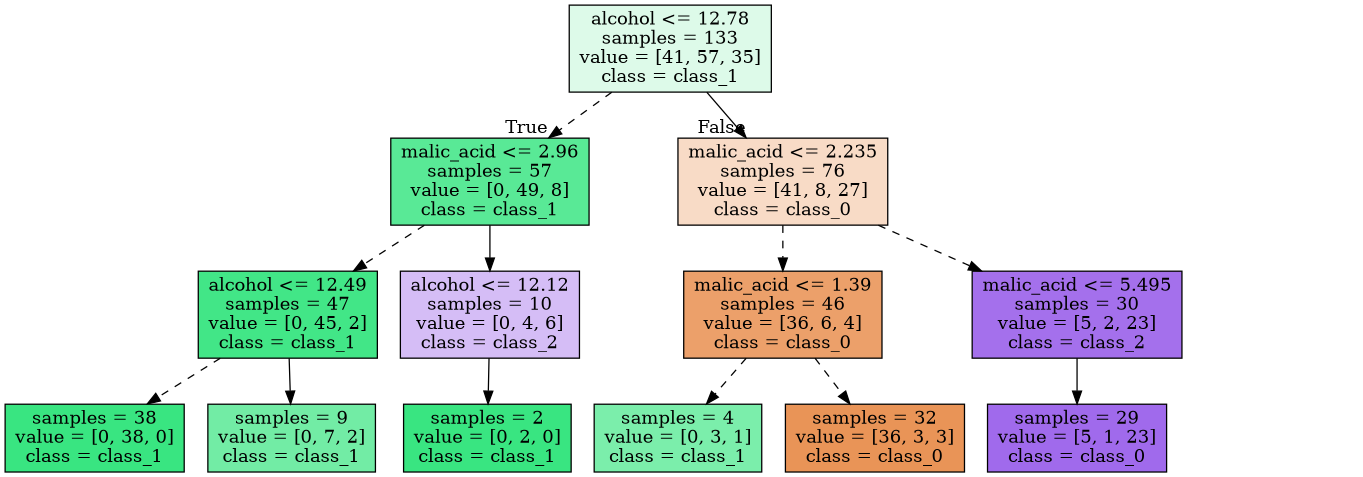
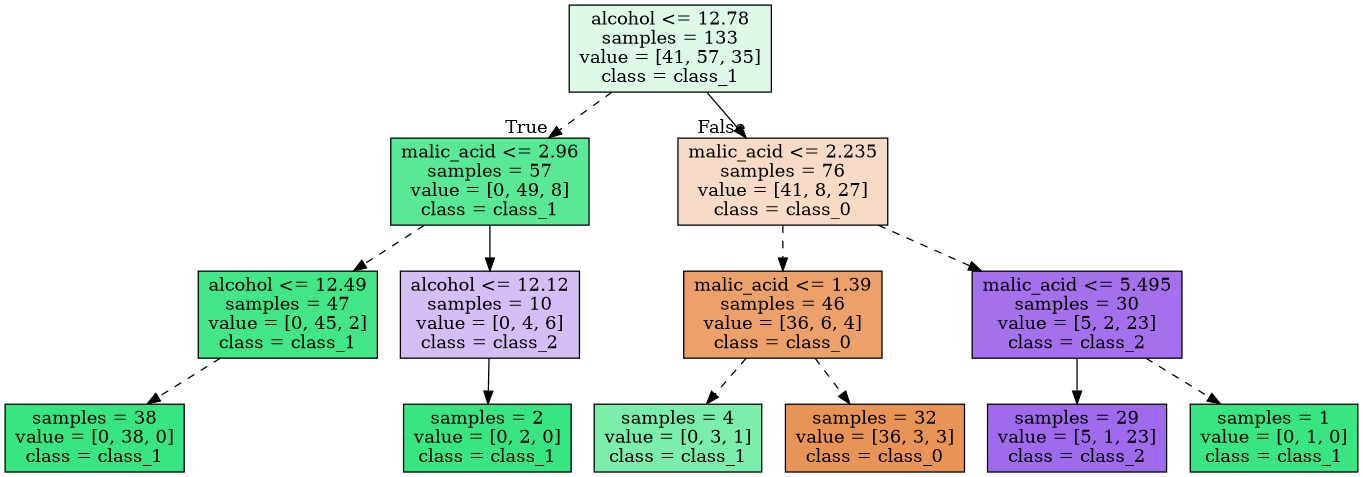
  digraph {
    node [color=black fillcolor="#39e581" shape=box style=filled]
    edge [style=dashed]
    n1 [fillcolor="#ddfae9" label="alcohol <= 12.78\nsamples = 133\nvalue = [41, 57, 35]\nclass = class_1"]
    n2 [fillcolor="#59e996" label="malic_acid <= 2.96\nsamples = 57\nvalue = [0, 49, 8]\nclass = class_1"]
    n3 [fillcolor="#f8dbc6" label="malic_acid <= 2.235\nsamples = 76\nvalue = [41, 8, 27]\nclass = class_0"]
    n4 [fillcolor="#42e687" label="alcohol <= 12.49\nsamples = 47\nvalue = [0, 45, 2]\nclass = class_1"]
    n5 [fillcolor="#d5bdf6" label="alcohol <= 12.12\nsamples = 10\nvalue = [0, 4, 6]\nclass = class_2"]
    n6 [fillcolor="#eca06a" label="malic_acid <= 1.39\nsamples = 46\nvalue = [36, 6, 4]\nclass = class_0"]
    n7 [fillcolor="#a470ec" label="malic_acid <= 5.495\nsamples = 30\nvalue = [5, 2, 23]\nclass = class_2"]
    n8 [label="samples = 38\nvalue = [0, 38, 0]\nclass = class_1"]
-   n9 [fillcolor="#72eca5" label="samples = 9\nvalue = [0, 7, 2]\nclass = class_1"]
    n10 [label="samples = 2\nvalue = [0, 2, 0]\nclass = class_1"]
    n11 [fillcolor="#7beeab" label="samples = 4\nvalue = [0, 3, 1]\nclass = class_1"]
    n12 [fillcolor="#e99457" label="samples = 32\nvalue = [36, 3, 3]\nclass = class_0"]
-   n13 [fillcolor="#a06aec" label="samples = 29\nvalue = [5, 1, 23]\nclass = class_0"]
+   n13 [fillcolor="#a06aec" label="samples = 29\nvalue = [5, 1, 23]\nclass = class_2"]
+   n14 [label="samples = 1\nvalue = [0, 1, 0]\nclass = class_1"]
    n1 -> n2 [headlabel=True labelangle=45 labeldistance=2.5]
    n1 -> n3 [headlabel=False labelangle=-45 labeldistance=2.5 style=solid]
    n2 -> n4
    n2 -> n5 [style=solid]
    n3 -> n6
    n3 -> n7
    n4 -> n8
-   n4 -> n9 [style=solid]
    n5 -> n10 [style=solid]
    n6 -> n11
    n6 -> n12
    n7 -> n13 [style=solid]
+   n7 -> n14
  }
